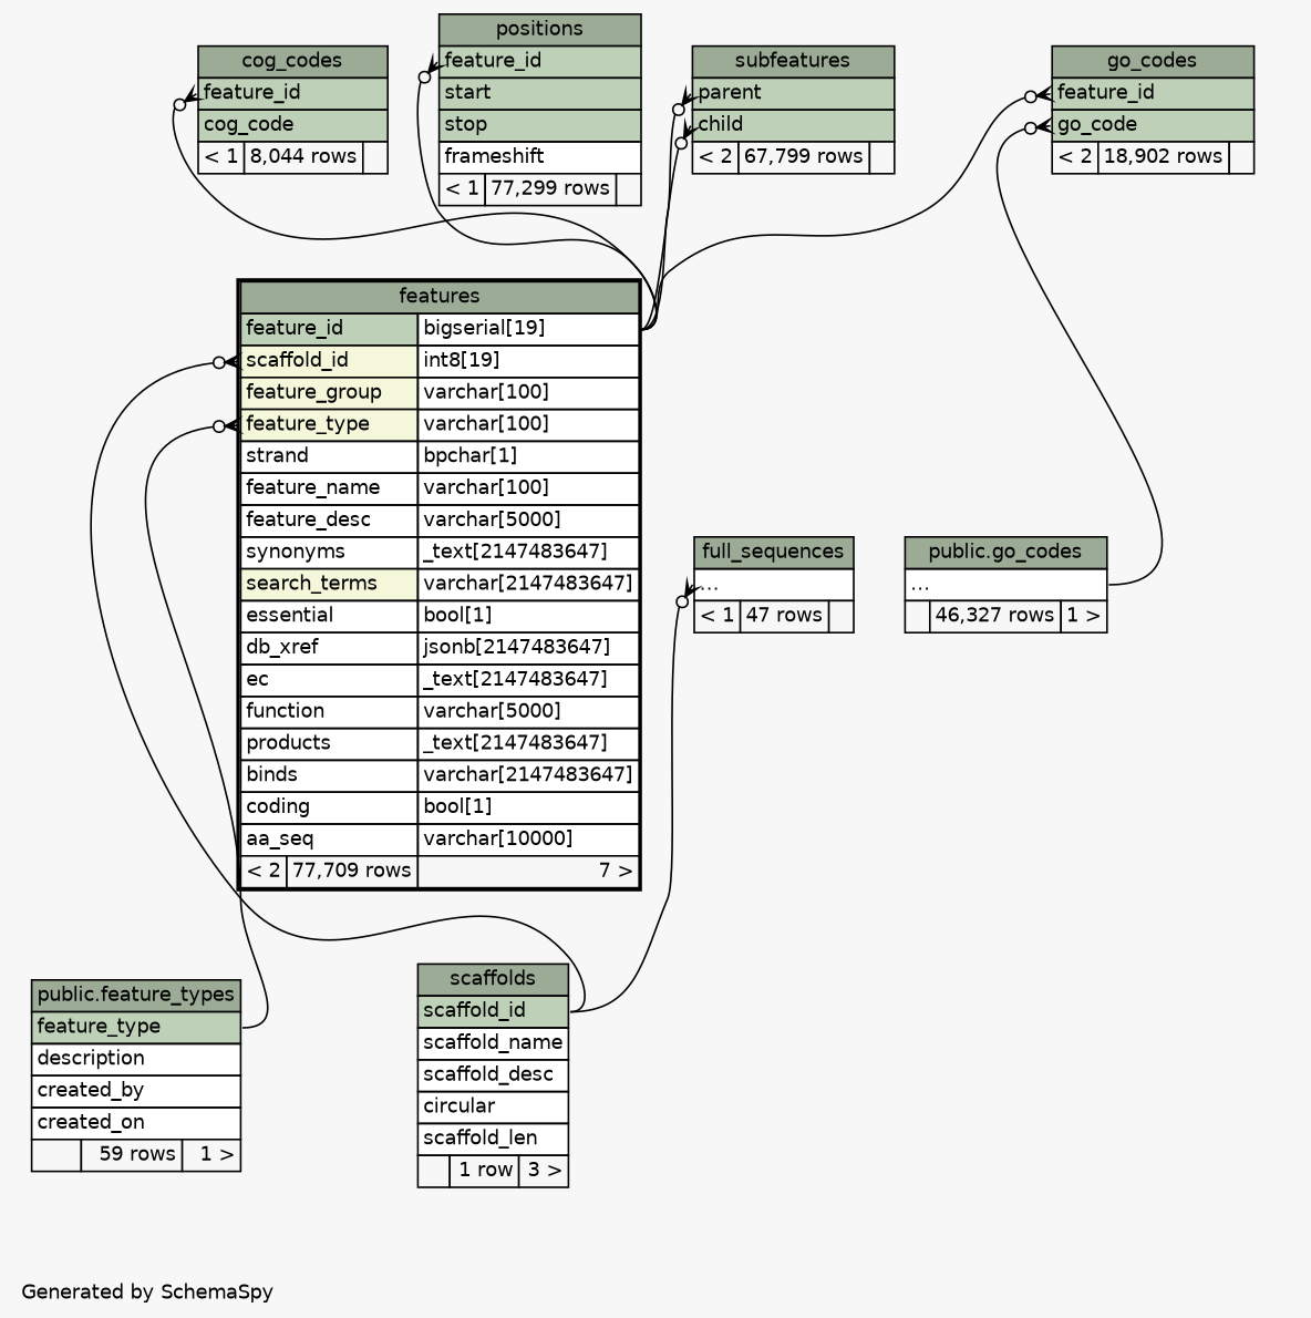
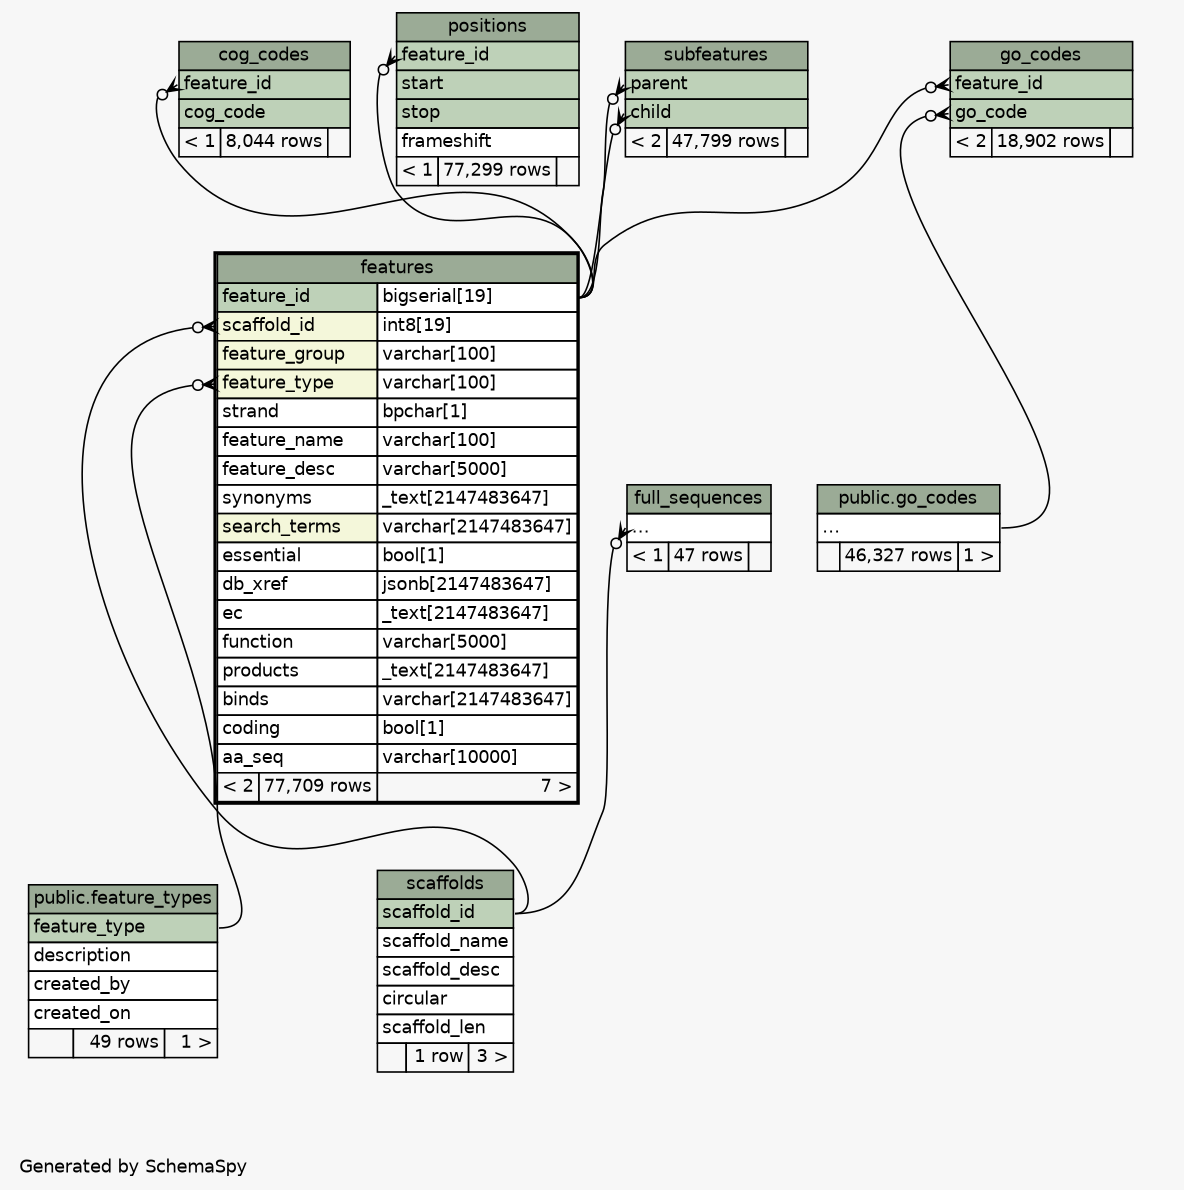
  digraph {
    bgcolor="#f7f7f7"
    fontname=Helvetica
    fontsize=11
    label="\nGenerated by SchemaSpy"
    labeljust=l
    nodesep=0.18
    rankdir=TB
    ranksep=0.46
    node [fontname=Helvetica fontsize=11 shape=plaintext]
    edge [arrowhead=none arrowsize=0.8 arrowtail=crowodot dir=back headport="feature_id.type:e" tailport="feature_id:w"]
    n1 [label=<     <TABLE BORDER="0" CELLBORDER="1" CELLSPACING="0" BGCOLOR="#ffffff">       <TR><TD COLSPAN="3" BGCOLOR="#9bab96" ALIGN="CENTER">cog_codes</TD></TR>       <TR><TD PORT="feature_id" COLSPAN="3" BGCOLOR="#bed1b8" ALIGN="LEFT">feature_id</TD></TR>       <TR><TD PORT="cog_code" COLSPAN="3" BGCOLOR="#bed1b8" ALIGN="LEFT">cog_code</TD></TR>       <TR><TD ALIGN="LEFT" BGCOLOR="#f7f7f7">&lt; 1</TD><TD ALIGN="RIGHT" BGCOLOR="#f7f7f7">8,044 rows</TD><TD ALIGN="RIGHT" BGCOLOR="#f7f7f7">  </TD></TR>     </TABLE>>]
    n2 [label=<     <TABLE BORDER="2" CELLBORDER="1" CELLSPACING="0" BGCOLOR="#ffffff">       <TR><TD COLSPAN="3" BGCOLOR="#9bab96" ALIGN="CENTER">features</TD></TR>       <TR><TD PORT="feature_id" COLSPAN="2" BGCOLOR="#bed1b8" ALIGN="LEFT">feature_id</TD><TD PORT="feature_id.type" ALIGN="LEFT">bigserial[19]</TD></TR>       <TR><TD PORT="scaffold_id" COLSPAN="2" BGCOLOR="#f4f7da" ALIGN="LEFT">scaffold_id</TD><TD PORT="scaffold_id.type" ALIGN="LEFT">int8[19]</TD></TR>       <TR><TD PORT="feature_group" COLSPAN="2" BGCOLOR="#f4f7da" ALIGN="LEFT">feature_group</TD><TD PORT="feature_group.type" ALIGN="LEFT">varchar[100]</TD></TR>       <TR><TD PORT="feature_type" COLSPAN="2" BGCOLOR="#f4f7da" ALIGN="LEFT">feature_type</TD><TD PORT="feature_type.type" ALIGN="LEFT">varchar[100]</TD></TR>       <TR><TD PORT="strand" COLSPAN="2" ALIGN="LEFT">strand</TD><TD PORT="strand.type" ALIGN="LEFT">bpchar[1]</TD></TR>       <TR><TD PORT="feature_name" COLSPAN="2" ALIGN="LEFT">feature_name</TD><TD PORT="feature_name.type" ALIGN="LEFT">varchar[100]</TD></TR>       <TR><TD PORT="feature_desc" COLSPAN="2" ALIGN="LEFT">feature_desc</TD><TD PORT="feature_desc.type" ALIGN="LEFT">varchar[5000]</TD></TR>       <TR><TD PORT="synonyms" COLSPAN="2" ALIGN="LEFT">synonyms</TD><TD PORT="synonyms.type" ALIGN="LEFT">_text[2147483647]</TD></TR>       <TR><TD PORT="search_terms" COLSPAN="2" BGCOLOR="#f4f7da" ALIGN="LEFT">search_terms</TD><TD PORT="search_terms.type" ALIGN="LEFT">varchar[2147483647]</TD></TR>       <TR><TD PORT="essential" COLSPAN="2" ALIGN="LEFT">essential</TD><TD PORT="essential.type" ALIGN="LEFT">bool[1]</TD></TR>       <TR><TD PORT="db_xref" COLSPAN="2" ALIGN="LEFT">db_xref</TD><TD PORT="db_xref.type" ALIGN="LEFT">jsonb[2147483647]</TD></TR>       <TR><TD PORT="ec" COLSPAN="2" ALIGN="LEFT">ec</TD><TD PORT="ec.type" ALIGN="LEFT">_text[2147483647]</TD></TR>       <TR><TD PORT="function" COLSPAN="2" ALIGN="LEFT">function</TD><TD PORT="function.type" ALIGN="LEFT">varchar[5000]</TD></TR>       <TR><TD PORT="products" COLSPAN="2" ALIGN="LEFT">products</TD><TD PORT="products.type" ALIGN="LEFT">_text[2147483647]</TD></TR>       <TR><TD PORT="binds" COLSPAN="2" ALIGN="LEFT">binds</TD><TD PORT="binds.type" ALIGN="LEFT">varchar[2147483647]</TD></TR>       <TR><TD PORT="coding" COLSPAN="2" ALIGN="LEFT">coding</TD><TD PORT="coding.type" ALIGN="LEFT">bool[1]</TD></TR>       <TR><TD PORT="aa_seq" COLSPAN="2" ALIGN="LEFT">aa_seq</TD><TD PORT="aa_seq.type" ALIGN="LEFT">varchar[10000]</TD></TR>       <TR><TD ALIGN="LEFT" BGCOLOR="#f7f7f7">&lt; 2</TD><TD ALIGN="RIGHT" BGCOLOR="#f7f7f7">77,709 rows</TD><TD ALIGN="RIGHT" BGCOLOR="#f7f7f7">7 &gt;</TD></TR>     </TABLE>>]
-   n3 [label=<     <TABLE BORDER="0" CELLBORDER="1" CELLSPACING="0" BGCOLOR="#ffffff">       <TR><TD COLSPAN="3" BGCOLOR="#9bab96" ALIGN="CENTER">public.feature_types</TD></TR>       <TR><TD PORT="feature_type" COLSPAN="3" BGCOLOR="#bed1b8" ALIGN="LEFT">feature_type</TD></TR>       <TR><TD PORT="description" COLSPAN="3" ALIGN="LEFT">description</TD></TR>       <TR><TD PORT="created_by" COLSPAN="3" ALIGN="LEFT">created_by</TD></TR>       <TR><TD PORT="created_on" COLSPAN="3" ALIGN="LEFT">created_on</TD></TR>       <TR><TD ALIGN="LEFT" BGCOLOR="#f7f7f7">  </TD><TD ALIGN="RIGHT" BGCOLOR="#f7f7f7">59 rows</TD><TD ALIGN="RIGHT" BGCOLOR="#f7f7f7">1 &gt;</TD></TR>     </TABLE>>]
+   n3 [label=<     <TABLE BORDER="0" CELLBORDER="1" CELLSPACING="0" BGCOLOR="#ffffff">       <TR><TD COLSPAN="3" BGCOLOR="#9bab96" ALIGN="CENTER">public.feature_types</TD></TR>       <TR><TD PORT="feature_type" COLSPAN="3" BGCOLOR="#bed1b8" ALIGN="LEFT">feature_type</TD></TR>       <TR><TD PORT="description" COLSPAN="3" ALIGN="LEFT">description</TD></TR>       <TR><TD PORT="created_by" COLSPAN="3" ALIGN="LEFT">created_by</TD></TR>       <TR><TD PORT="created_on" COLSPAN="3" ALIGN="LEFT">created_on</TD></TR>       <TR><TD ALIGN="LEFT" BGCOLOR="#f7f7f7">  </TD><TD ALIGN="RIGHT" BGCOLOR="#f7f7f7">49 rows</TD><TD ALIGN="RIGHT" BGCOLOR="#f7f7f7">1 &gt;</TD></TR>     </TABLE>>]
    n4 [label=<     <TABLE BORDER="0" CELLBORDER="1" CELLSPACING="0" BGCOLOR="#ffffff">       <TR><TD COLSPAN="3" BGCOLOR="#9bab96" ALIGN="CENTER">scaffolds</TD></TR>       <TR><TD PORT="scaffold_id" COLSPAN="3" BGCOLOR="#bed1b8" ALIGN="LEFT">scaffold_id</TD></TR>       <TR><TD PORT="scaffold_name" COLSPAN="3" ALIGN="LEFT">scaffold_name</TD></TR>       <TR><TD PORT="scaffold_desc" COLSPAN="3" ALIGN="LEFT">scaffold_desc</TD></TR>       <TR><TD PORT="circular" COLSPAN="3" ALIGN="LEFT">circular</TD></TR>       <TR><TD PORT="scaffold_len" COLSPAN="3" ALIGN="LEFT">scaffold_len</TD></TR>       <TR><TD ALIGN="LEFT" BGCOLOR="#f7f7f7">  </TD><TD ALIGN="RIGHT" BGCOLOR="#f7f7f7">1 row</TD><TD ALIGN="RIGHT" BGCOLOR="#f7f7f7">3 &gt;</TD></TR>     </TABLE>>]
    n5 [label=<     <TABLE BORDER="0" CELLBORDER="1" CELLSPACING="0" BGCOLOR="#ffffff">       <TR><TD COLSPAN="3" BGCOLOR="#9bab96" ALIGN="CENTER">full_sequences</TD></TR>       <TR><TD PORT="elipses" COLSPAN="3" ALIGN="LEFT">...</TD></TR>       <TR><TD ALIGN="LEFT" BGCOLOR="#f7f7f7">&lt; 1</TD><TD ALIGN="RIGHT" BGCOLOR="#f7f7f7">47 rows</TD><TD ALIGN="RIGHT" BGCOLOR="#f7f7f7">  </TD></TR>     </TABLE>>]
    n6 [label=<     <TABLE BORDER="0" CELLBORDER="1" CELLSPACING="0" BGCOLOR="#ffffff">       <TR><TD COLSPAN="3" BGCOLOR="#9bab96" ALIGN="CENTER">go_codes</TD></TR>       <TR><TD PORT="feature_id" COLSPAN="3" BGCOLOR="#bed1b8" ALIGN="LEFT">feature_id</TD></TR>       <TR><TD PORT="go_code" COLSPAN="3" BGCOLOR="#bed1b8" ALIGN="LEFT">go_code</TD></TR>       <TR><TD ALIGN="LEFT" BGCOLOR="#f7f7f7">&lt; 2</TD><TD ALIGN="RIGHT" BGCOLOR="#f7f7f7">18,902 rows</TD><TD ALIGN="RIGHT" BGCOLOR="#f7f7f7">  </TD></TR>     </TABLE>>]
    n7 [label=<     <TABLE BORDER="0" CELLBORDER="1" CELLSPACING="0" BGCOLOR="#ffffff">       <TR><TD COLSPAN="3" BGCOLOR="#9bab96" ALIGN="CENTER">public.go_codes</TD></TR>       <TR><TD PORT="elipses" COLSPAN="3" ALIGN="LEFT">...</TD></TR>       <TR><TD ALIGN="LEFT" BGCOLOR="#f7f7f7">  </TD><TD ALIGN="RIGHT" BGCOLOR="#f7f7f7">46,327 rows</TD><TD ALIGN="RIGHT" BGCOLOR="#f7f7f7">1 &gt;</TD></TR>     </TABLE>>]
    n8 [label=<     <TABLE BORDER="0" CELLBORDER="1" CELLSPACING="0" BGCOLOR="#ffffff">       <TR><TD COLSPAN="3" BGCOLOR="#9bab96" ALIGN="CENTER">positions</TD></TR>       <TR><TD PORT="feature_id" COLSPAN="3" BGCOLOR="#bed1b8" ALIGN="LEFT">feature_id</TD></TR>       <TR><TD PORT="start" COLSPAN="3" BGCOLOR="#bed1b8" ALIGN="LEFT">start</TD></TR>       <TR><TD PORT="stop" COLSPAN="3" BGCOLOR="#bed1b8" ALIGN="LEFT">stop</TD></TR>       <TR><TD PORT="frameshift" COLSPAN="3" ALIGN="LEFT">frameshift</TD></TR>       <TR><TD ALIGN="LEFT" BGCOLOR="#f7f7f7">&lt; 1</TD><TD ALIGN="RIGHT" BGCOLOR="#f7f7f7">77,299 rows</TD><TD ALIGN="RIGHT" BGCOLOR="#f7f7f7">  </TD></TR>     </TABLE>>]
-   n9 [label=<     <TABLE BORDER="0" CELLBORDER="1" CELLSPACING="0" BGCOLOR="#ffffff">       <TR><TD COLSPAN="3" BGCOLOR="#9bab96" ALIGN="CENTER">subfeatures</TD></TR>       <TR><TD PORT="parent" COLSPAN="3" BGCOLOR="#bed1b8" ALIGN="LEFT">parent</TD></TR>       <TR><TD PORT="child" COLSPAN="3" BGCOLOR="#bed1b8" ALIGN="LEFT">child</TD></TR>       <TR><TD ALIGN="LEFT" BGCOLOR="#f7f7f7">&lt; 2</TD><TD ALIGN="RIGHT" BGCOLOR="#f7f7f7">67,799 rows</TD><TD ALIGN="RIGHT" BGCOLOR="#f7f7f7">  </TD></TR>     </TABLE>>]
+   n9 [label=<     <TABLE BORDER="0" CELLBORDER="1" CELLSPACING="0" BGCOLOR="#ffffff">       <TR><TD COLSPAN="3" BGCOLOR="#9bab96" ALIGN="CENTER">subfeatures</TD></TR>       <TR><TD PORT="parent" COLSPAN="3" BGCOLOR="#bed1b8" ALIGN="LEFT">parent</TD></TR>       <TR><TD PORT="child" COLSPAN="3" BGCOLOR="#bed1b8" ALIGN="LEFT">child</TD></TR>       <TR><TD ALIGN="LEFT" BGCOLOR="#f7f7f7">&lt; 2</TD><TD ALIGN="RIGHT" BGCOLOR="#f7f7f7">47,799 rows</TD><TD ALIGN="RIGHT" BGCOLOR="#f7f7f7">  </TD></TR>     </TABLE>>]
    n1 -> n2
    n2 -> n3 [headport="feature_type:e" tailport="feature_type:w"]
    n2 -> n4 [headport="scaffold_id:e" tailport="scaffold_id:w"]
    n5 -> n4 [headport="scaffold_id:e" tailport="elipses:w"]
    n6 -> n2
    n6 -> n7 [headport="elipses:e" tailport="go_code:w"]
    n8 -> n2
    n9 -> n2 [tailport="child:w"]
    n9 -> n2 [tailport="parent:w"]
  }
